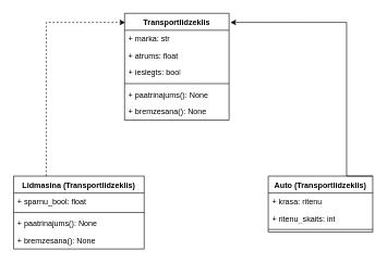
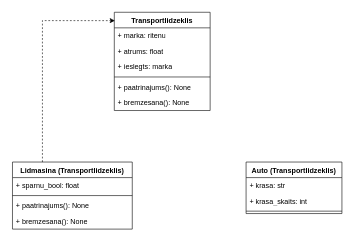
  <mxCell id="0" />
  <mxCell id="1" parent="0" />
  <mxCell id="2" value="Auto (Transportlidzeklis)" style="swimlane;fontStyle=1;align=center;verticalAlign=top;childLayout=stackLayout;horizontal=1;startSize=26;horizontalStack=0;resizeParent=1;resizeParentMax=0;resizeLast=0;collapsible=1;marginBottom=0;whiteSpace=wrap;html=1;" parent="1" vertex="1"><mxGeometry x="410" y="270" width="160" height="86" as="geometry" /></mxCell>
- <mxCell id="3" value="+ krasa: ritenu" style="text;strokeColor=none;fillColor=none;align=left;verticalAlign=top;spacingLeft=4;spacingRight=4;overflow=hidden;rotatable=0;points=[[0,0.5],[1,0.5]];portConstraint=eastwest;whiteSpace=wrap;html=1;" parent="2" vertex="1"><mxGeometry y="26" width="160" height="26" as="geometry" /></mxCell>
- <mxCell id="4" value="+ ritenu_skaits: int" style="text;strokeColor=none;fillColor=none;align=left;verticalAlign=top;spacingLeft=4;spacingRight=4;overflow=hidden;rotatable=0;points=[[0,0.5],[1,0.5]];portConstraint=eastwest;whiteSpace=wrap;html=1;" vertex="1" parent="2"><mxGeometry y="52" width="160" height="26" as="geometry" /></mxCell>
+ <mxCell id="3" value="+ krasa: str" style="text;strokeColor=none;fillColor=none;align=left;verticalAlign=top;spacingLeft=4;spacingRight=4;overflow=hidden;rotatable=0;points=[[0,0.5],[1,0.5]];portConstraint=eastwest;whiteSpace=wrap;html=1;" parent="2" vertex="1"><mxGeometry y="26" width="160" height="26" as="geometry" /></mxCell>
+ <mxCell id="4" value="+ krasa_skaits: int" style="text;strokeColor=none;fillColor=none;align=left;verticalAlign=top;spacingLeft=4;spacingRight=4;overflow=hidden;rotatable=0;points=[[0,0.5],[1,0.5]];portConstraint=eastwest;whiteSpace=wrap;html=1;" vertex="1" parent="2"><mxGeometry y="52" width="160" height="26" as="geometry" /></mxCell>
  <mxCell id="5" value="" style="line;strokeWidth=1;fillColor=none;align=left;verticalAlign=middle;spacingTop=-1;spacingLeft=3;spacingRight=3;rotatable=0;labelPosition=right;points=[];portConstraint=eastwest;strokeColor=inherit;" parent="2" vertex="1"><mxGeometry y="78" width="160" height="8" as="geometry" /></mxCell>
  <mxCell id="6" value="Transportlidzeklis" style="swimlane;fontStyle=1;align=center;verticalAlign=top;childLayout=stackLayout;horizontal=1;startSize=26;horizontalStack=0;resizeParent=1;resizeParentMax=0;resizeLast=0;collapsible=1;marginBottom=0;whiteSpace=wrap;html=1;" vertex="1" parent="1"><mxGeometry x="190" y="20" width="160" height="164" as="geometry" /></mxCell>
- <mxCell id="7" value="+ marka: str" style="text;strokeColor=none;fillColor=none;align=left;verticalAlign=top;spacingLeft=4;spacingRight=4;overflow=hidden;rotatable=0;points=[[0,0.5],[1,0.5]];portConstraint=eastwest;whiteSpace=wrap;html=1;" vertex="1" parent="6"><mxGeometry y="26" width="160" height="26" as="geometry" /></mxCell>
+ <mxCell id="7" value="+ marka: ritenu" style="text;strokeColor=none;fillColor=none;align=left;verticalAlign=top;spacingLeft=4;spacingRight=4;overflow=hidden;rotatable=0;points=[[0,0.5],[1,0.5]];portConstraint=eastwest;whiteSpace=wrap;html=1;" vertex="1" parent="6"><mxGeometry y="26" width="160" height="26" as="geometry" /></mxCell>
  <mxCell id="8" value="+ atrums: float" style="text;strokeColor=none;fillColor=none;align=left;verticalAlign=top;spacingLeft=4;spacingRight=4;overflow=hidden;rotatable=0;points=[[0,0.5],[1,0.5]];portConstraint=eastwest;whiteSpace=wrap;html=1;" vertex="1" parent="6"><mxGeometry y="52" width="160" height="26" as="geometry" /></mxCell>
- <mxCell id="9" value="+ ieslegts: bool" style="text;strokeColor=none;fillColor=none;align=left;verticalAlign=top;spacingLeft=4;spacingRight=4;overflow=hidden;rotatable=0;points=[[0,0.5],[1,0.5]];portConstraint=eastwest;whiteSpace=wrap;html=1;" vertex="1" parent="6"><mxGeometry y="78" width="160" height="26" as="geometry" /></mxCell>
+ <mxCell id="9" value="+ ieslegts: marka" style="text;strokeColor=none;fillColor=none;align=left;verticalAlign=top;spacingLeft=4;spacingRight=4;overflow=hidden;rotatable=0;points=[[0,0.5],[1,0.5]];portConstraint=eastwest;whiteSpace=wrap;html=1;" vertex="1" parent="6"><mxGeometry y="78" width="160" height="26" as="geometry" /></mxCell>
  <mxCell id="10" value="" style="line;strokeWidth=1;fillColor=none;align=left;verticalAlign=middle;spacingTop=-1;spacingLeft=3;spacingRight=3;rotatable=0;labelPosition=right;points=[];portConstraint=eastwest;strokeColor=inherit;" vertex="1" parent="6"><mxGeometry y="104" width="160" height="8" as="geometry" /></mxCell>
  <mxCell id="11" value="+ paatrinajums(): None" style="text;strokeColor=none;fillColor=none;align=left;verticalAlign=top;spacingLeft=4;spacingRight=4;overflow=hidden;rotatable=0;points=[[0,0.5],[1,0.5]];portConstraint=eastwest;whiteSpace=wrap;html=1;" vertex="1" parent="6"><mxGeometry y="112" width="160" height="26" as="geometry" /></mxCell>
  <mxCell id="12" value="+ bremzesana(): None" style="text;strokeColor=none;fillColor=none;align=left;verticalAlign=top;spacingLeft=4;spacingRight=4;overflow=hidden;rotatable=0;points=[[0,0.5],[1,0.5]];portConstraint=eastwest;whiteSpace=wrap;html=1;" vertex="1" parent="6"><mxGeometry y="138" width="160" height="26" as="geometry" /></mxCell>
- <mxCell id="13" style="edgeStyle=orthogonalEdgeStyle;rounded=0;orthogonalLoop=1;jettySize=auto;html=1;exitX=1;exitY=0;exitDx=0;exitDy=0;entryX=1.013;entryY=0.085;entryDx=0;entryDy=0;entryPerimeter=0;" edge="1" parent="1" source="2" target="6"><mxGeometry relative="1" as="geometry"><Array as="points"><mxPoint x="530" y="270" /><mxPoint x="530" y="34" /></Array></mxGeometry></mxCell>
  <mxCell id="14" value="Lidmasina (Transportlidzeklis)" style="swimlane;fontStyle=1;align=center;verticalAlign=top;childLayout=stackLayout;horizontal=1;startSize=26;horizontalStack=0;resizeParent=1;resizeParentMax=0;resizeLast=0;collapsible=1;marginBottom=0;whiteSpace=wrap;html=1;" vertex="1" parent="1"><mxGeometry x="20" y="270" width="200" height="112" as="geometry" /></mxCell>
  <mxCell id="15" value="+ sparnu_bool: float" style="text;strokeColor=none;fillColor=none;align=left;verticalAlign=top;spacingLeft=4;spacingRight=4;overflow=hidden;rotatable=0;points=[[0,0.5],[1,0.5]];portConstraint=eastwest;whiteSpace=wrap;html=1;" vertex="1" parent="14"><mxGeometry y="26" width="200" height="26" as="geometry" /></mxCell>
  <mxCell id="16" value="" style="line;strokeWidth=1;fillColor=none;align=left;verticalAlign=middle;spacingTop=-1;spacingLeft=3;spacingRight=3;rotatable=0;labelPosition=right;points=[];portConstraint=eastwest;strokeColor=inherit;" vertex="1" parent="14"><mxGeometry y="52" width="200" height="8" as="geometry" /></mxCell>
  <mxCell id="17" value="+ paatrinajums(): None" style="text;strokeColor=none;fillColor=none;align=left;verticalAlign=top;spacingLeft=4;spacingRight=4;overflow=hidden;rotatable=0;points=[[0,0.5],[1,0.5]];portConstraint=eastwest;whiteSpace=wrap;html=1;" vertex="1" parent="14"><mxGeometry y="60" width="200" height="26" as="geometry" /></mxCell>
  <mxCell id="18" value="+ bremzesana(): None" style="text;strokeColor=none;fillColor=none;align=left;verticalAlign=top;spacingLeft=4;spacingRight=4;overflow=hidden;rotatable=0;points=[[0,0.5],[1,0.5]];portConstraint=eastwest;whiteSpace=wrap;html=1;" vertex="1" parent="14"><mxGeometry y="86" width="200" height="26" as="geometry" /></mxCell>
  <mxCell id="19" style="edgeStyle=orthogonalEdgeStyle;rounded=0;orthogonalLoop=1;jettySize=auto;html=1;exitX=0.25;exitY=0;exitDx=0;exitDy=0;entryX=0.006;entryY=0.085;entryDx=0;entryDy=0;entryPerimeter=0;dashed=1;" edge="1" parent="1" source="14" target="6"><mxGeometry relative="1" as="geometry" /></mxCell>
